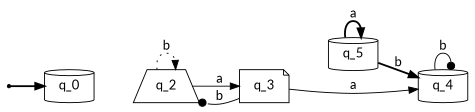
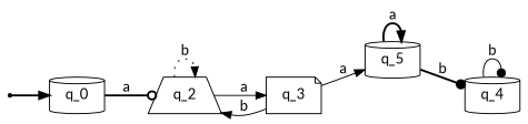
  digraph {
    fontname=Lato
    rankdir=LR
    node [fontname=Lato shape=cylinder]
    edge [arrowhead=normal fontname=Lato style=bold]
    qi [shape=point]
    q_0
    q_2 [shape=trapezium]
    q_5
    q_4
    q_3 [shape=note]
    qi -> q_0
+   q_0 -> q_2 [arrowhead=odot label=a]
    q_2 -> q_2 [label=b style=dotted]
    q_2 -> q_3 [label=a style=solid]
    q_5 -> q_5 [label=a]
-   q_5 -> q_4 [label=b]
+   q_5 -> q_4 [arrowhead=dot label=b]
    q_4 -> q_4 [arrowhead=dot label=b style=solid]
-   q_3 -> q_2 [arrowhead=dot label=b style=solid]
-   q_3 -> q_4 [label=a style=solid]
+   q_3 -> q_2 [label=b style=solid]
+   q_3 -> q_5 [label=a style=solid]
  }
